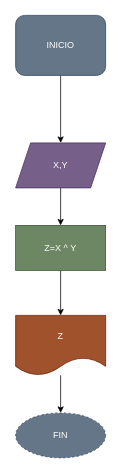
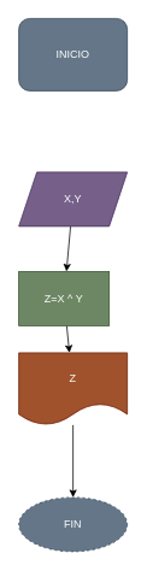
  <mxCell id="0" />
  <mxCell id="1" parent="0" />
- <mxCell id="2" value="" style="edgeStyle=none;html=1;" edge="1" parent="1" source="3" target="5"><mxGeometry relative="1" as="geometry" /></mxCell>
  <mxCell id="3" value="INICIO" style="whiteSpace=wrap;html=1;fillColor=#647687;strokeColor=#314354;fontColor=#ffffff;rounded=1;" vertex="1" parent="1"><mxGeometry x="20" y="20" width="120" height="80" as="geometry" /></mxCell>
  <mxCell id="4" value="" style="edgeStyle=none;html=1;" edge="1" parent="1" source="5" target="7"><mxGeometry relative="1" as="geometry" /></mxCell>
  <mxCell id="5" value="X,Y" style="shape=parallelogram;perimeter=parallelogramPerimeter;whiteSpace=wrap;html=1;fixedSize=1;fillColor=#76608a;fontColor=#ffffff;strokeColor=#432D57;" vertex="1" parent="1"><mxGeometry x="20" y="190" width="120" height="60" as="geometry" /></mxCell>
  <mxCell id="6" value="" style="edgeStyle=none;html=1;" edge="1" parent="1" source="7" target="9"><mxGeometry relative="1" as="geometry" /></mxCell>
- <mxCell id="7" value="Z=X ^ Y" style="whiteSpace=wrap;html=1;fillColor=#6d8764;fontColor=#ffffff;strokeColor=#3A5431;" vertex="1" parent="1"><mxGeometry x="20" y="300" width="120" height="60" as="geometry" /></mxCell>
+ <mxCell id="7" value="Z=X ^ Y" style="whiteSpace=wrap;html=1;fillColor=#6d8764;fontColor=#ffffff;strokeColor=#3A5431;" vertex="1" parent="1"><mxGeometry x="20" y="300" width="100" height="60" as="geometry" /></mxCell>
  <mxCell id="8" value="" style="edgeStyle=none;html=1;" edge="1" parent="1" source="9" target="10"><mxGeometry relative="1" as="geometry" /></mxCell>
- <mxCell id="9" value="Z" style="shape=document;whiteSpace=wrap;html=1;boundedLbl=1;fillColor=#a0522d;fontColor=#ffffff;strokeColor=#6D1F00;" vertex="1" parent="1"><mxGeometry x="20" y="420" width="120" height="80" as="geometry" /></mxCell>
+ <mxCell id="9" value="Z" style="shape=document;whiteSpace=wrap;html=1;boundedLbl=1;fillColor=#a0522d;fontColor=#ffffff;strokeColor=#6D1F00;" vertex="1" parent="1"><mxGeometry x="20" y="390" width="120" height="80" as="geometry" /></mxCell>
  <mxCell id="10" value="FIN" style="ellipse;whiteSpace=wrap;html=1;fillColor=#647687;fontColor=#ffffff;strokeColor=#314354;dashed=1;" vertex="1" parent="1"><mxGeometry x="20" y="550" width="120" height="60" as="geometry" /></mxCell>
